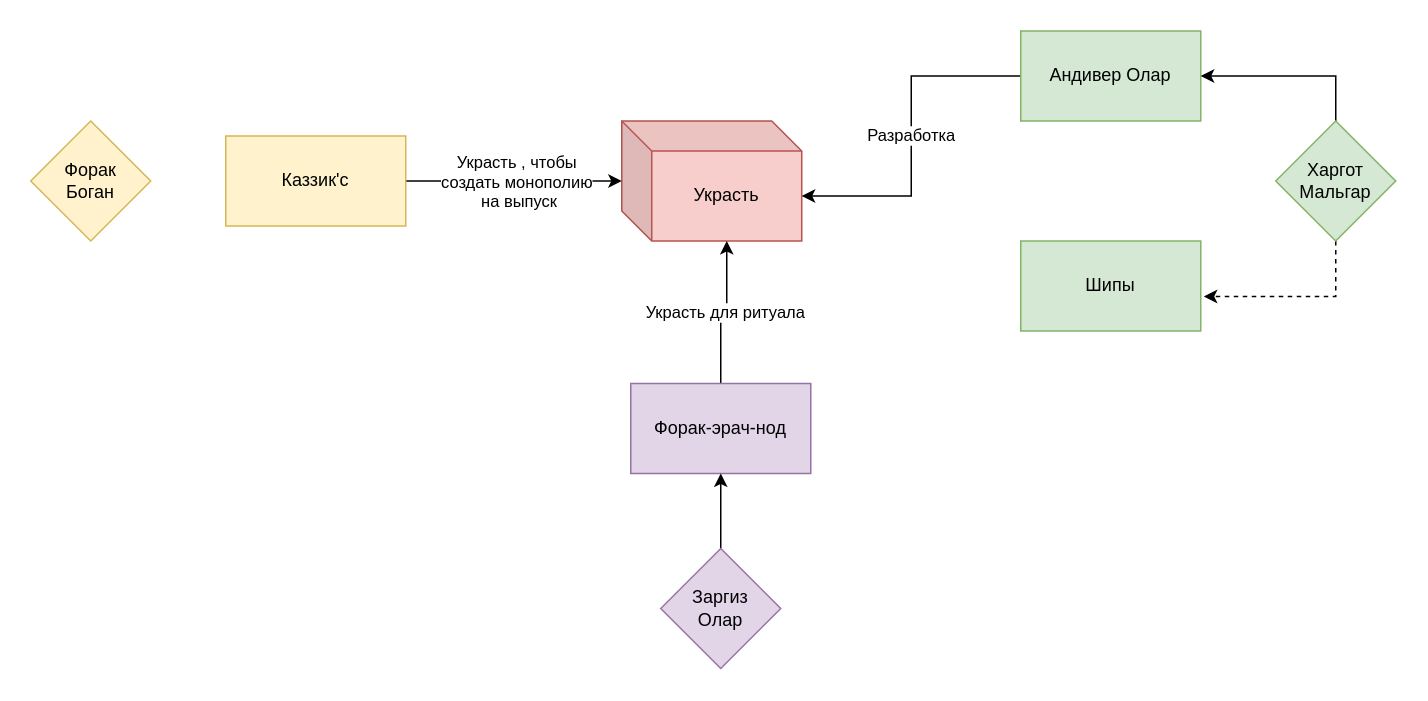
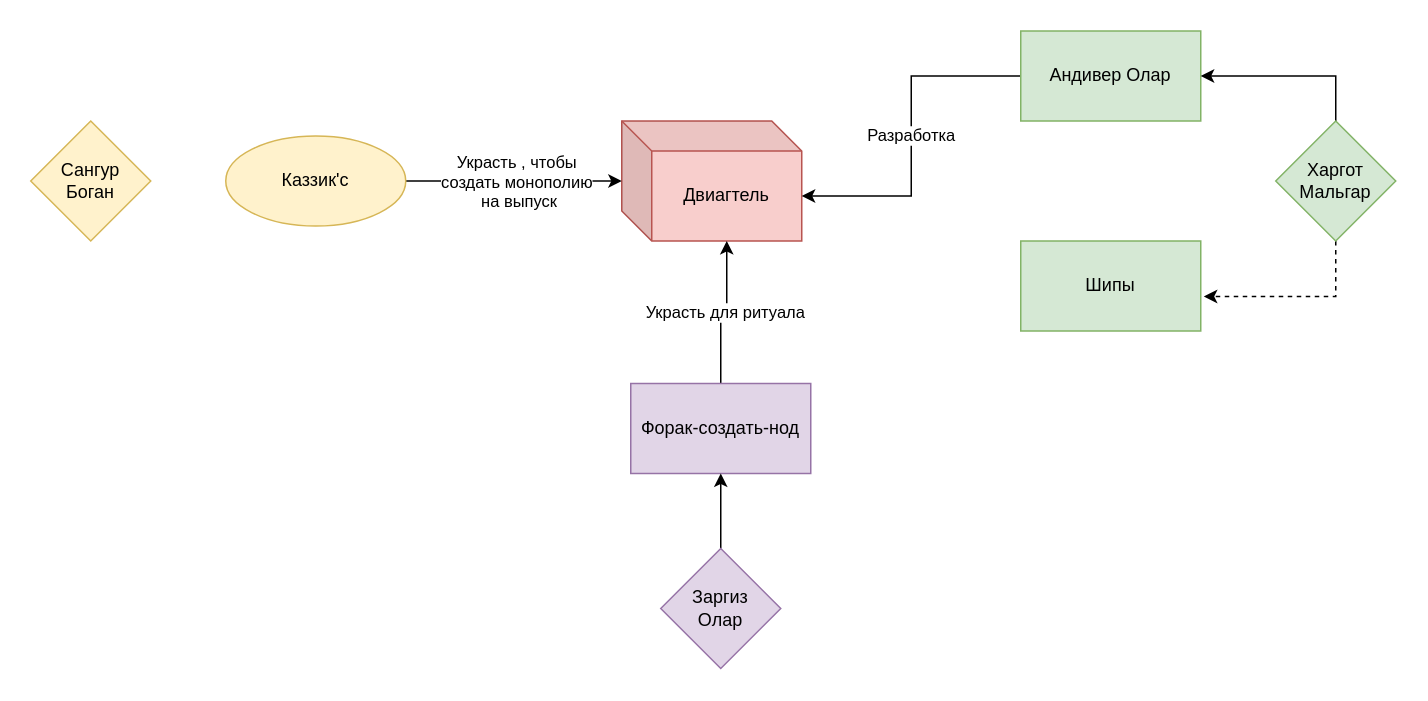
  <mxCell id="0" />
  <mxCell id="1" parent="0" />
- <mxCell id="2" value="Украсть" style="shape=cube;whiteSpace=wrap;html=1;boundedLbl=1;backgroundOutline=1;darkOpacity=0.05;darkOpacity2=0.1;fillColor=#f8cecc;strokeColor=#b85450;" vertex="1" parent="1"><mxGeometry x="414" y="80" width="120" height="80" as="geometry" /></mxCell>
+ <mxCell id="2" value="Двиагтель" style="shape=cube;whiteSpace=wrap;html=1;boundedLbl=1;backgroundOutline=1;darkOpacity=0.05;darkOpacity2=0.1;fillColor=#f8cecc;strokeColor=#b85450;" vertex="1" parent="1"><mxGeometry x="414" y="80" width="120" height="80" as="geometry" /></mxCell>
  <mxCell id="3" value="Разработка" style="edgeStyle=orthogonalEdgeStyle;rounded=0;orthogonalLoop=1;jettySize=auto;html=1;exitX=0;exitY=0.5;exitDx=0;exitDy=0;entryX=0;entryY=0;entryDx=120;entryDy=50;entryPerimeter=0;" edge="1" parent="1" source="4" target="2"><mxGeometry relative="1" as="geometry" /></mxCell>
  <mxCell id="4" value="Андивер Олар" style="rounded=0;whiteSpace=wrap;html=1;fillColor=#d5e8d4;strokeColor=#82b366;" vertex="1" parent="1"><mxGeometry x="680" y="20" width="120" height="60" as="geometry" /></mxCell>
  <mxCell id="5" value="Шипы" style="rounded=0;whiteSpace=wrap;html=1;fillColor=#d5e8d4;strokeColor=#82b366;" vertex="1" parent="1"><mxGeometry x="680" y="160" width="120" height="60" as="geometry" /></mxCell>
  <mxCell id="6" style="edgeStyle=orthogonalEdgeStyle;rounded=0;orthogonalLoop=1;jettySize=auto;html=1;exitX=0.5;exitY=0;exitDx=0;exitDy=0;entryX=1;entryY=0.5;entryDx=0;entryDy=0;" edge="1" parent="1" source="8" target="4"><mxGeometry relative="1" as="geometry" /></mxCell>
  <mxCell id="7" style="edgeStyle=orthogonalEdgeStyle;rounded=0;orthogonalLoop=1;jettySize=auto;html=1;exitX=0.5;exitY=1;exitDx=0;exitDy=0;entryX=1.017;entryY=0.617;entryDx=0;entryDy=0;entryPerimeter=0;dashed=1;" edge="1" parent="1" source="8" target="5"><mxGeometry relative="1" as="geometry" /></mxCell>
  <mxCell id="8" value="Харгот&lt;br&gt;Мальгар" style="rhombus;whiteSpace=wrap;html=1;fillColor=#d5e8d4;strokeColor=#82b366;" vertex="1" parent="1"><mxGeometry x="850" y="80" width="80" height="80" as="geometry" /></mxCell>
  <mxCell id="9" value="Украсть для ритуала" style="edgeStyle=orthogonalEdgeStyle;rounded=0;orthogonalLoop=1;jettySize=auto;html=1;exitX=0.5;exitY=0;exitDx=0;exitDy=0;entryX=0;entryY=0;entryDx=70;entryDy=80;entryPerimeter=0;" edge="1" parent="1" source="10" target="2"><mxGeometry relative="1" as="geometry" /></mxCell>
- <mxCell id="10" value="Форак-эрач-нод" style="rounded=0;whiteSpace=wrap;html=1;fillColor=#e1d5e7;strokeColor=#9673a6;" vertex="1" parent="1"><mxGeometry x="420" y="255" width="120" height="60" as="geometry" /></mxCell>
+ <mxCell id="10" value="Форак-создать-нод" style="rounded=0;whiteSpace=wrap;html=1;fillColor=#e1d5e7;strokeColor=#9673a6;" vertex="1" parent="1"><mxGeometry x="420" y="255" width="120" height="60" as="geometry" /></mxCell>
  <mxCell id="11" style="edgeStyle=orthogonalEdgeStyle;rounded=0;orthogonalLoop=1;jettySize=auto;html=1;exitX=0.5;exitY=0;exitDx=0;exitDy=0;entryX=0.5;entryY=1;entryDx=0;entryDy=0;" edge="1" parent="1" source="12" target="10"><mxGeometry relative="1" as="geometry" /></mxCell>
  <mxCell id="12" value="Заргиз&lt;br&gt;Олар" style="rhombus;whiteSpace=wrap;html=1;fillColor=#e1d5e7;strokeColor=#9673a6;" vertex="1" parent="1"><mxGeometry x="440" y="365" width="80" height="80" as="geometry" /></mxCell>
  <mxCell id="13" style="edgeStyle=orthogonalEdgeStyle;rounded=0;orthogonalLoop=1;jettySize=auto;html=1;exitX=1;exitY=0.5;exitDx=0;exitDy=0;" edge="1" parent="1" source="15" target="2"><mxGeometry relative="1" as="geometry" /></mxCell>
  <mxCell id="14" value="Украсть , чтобы &lt;br&gt;создать монополию&lt;br&gt;&amp;nbsp;на выпуск" style="edgeLabel;html=1;align=center;verticalAlign=middle;resizable=0;points=[];" vertex="1" connectable="0" parent="13"><mxGeometry x="-0.298" y="-4" relative="1" as="geometry"><mxPoint x="22" y="-4" as="offset" /></mxGeometry></mxCell>
- <mxCell id="15" value="Каззик'с" style="rounded=0;whiteSpace=wrap;html=1;fillColor=#fff2cc;strokeColor=#d6b656;" vertex="1" parent="1"><mxGeometry x="150" y="90" width="120" height="60" as="geometry" /></mxCell>
- <mxCell id="16" value="Форак&lt;br&gt;Боган" style="rhombus;whiteSpace=wrap;html=1;fillColor=#fff2cc;strokeColor=#d6b656;" vertex="1" parent="1"><mxGeometry x="20" y="80" width="80" height="80" as="geometry" /></mxCell>
+ <mxCell id="15" value="Каззик'с" style="ellipse;whiteSpace=wrap;html=1;fillColor=#fff2cc;strokeColor=#d6b656;" vertex="1" parent="1"><mxGeometry x="150" y="90" width="120" height="60" as="geometry" /></mxCell>
+ <mxCell id="16" value="Сангур&lt;br&gt;Боган" style="rhombus;whiteSpace=wrap;html=1;fillColor=#fff2cc;strokeColor=#d6b656;" vertex="1" parent="1"><mxGeometry x="20" y="80" width="80" height="80" as="geometry" /></mxCell>
